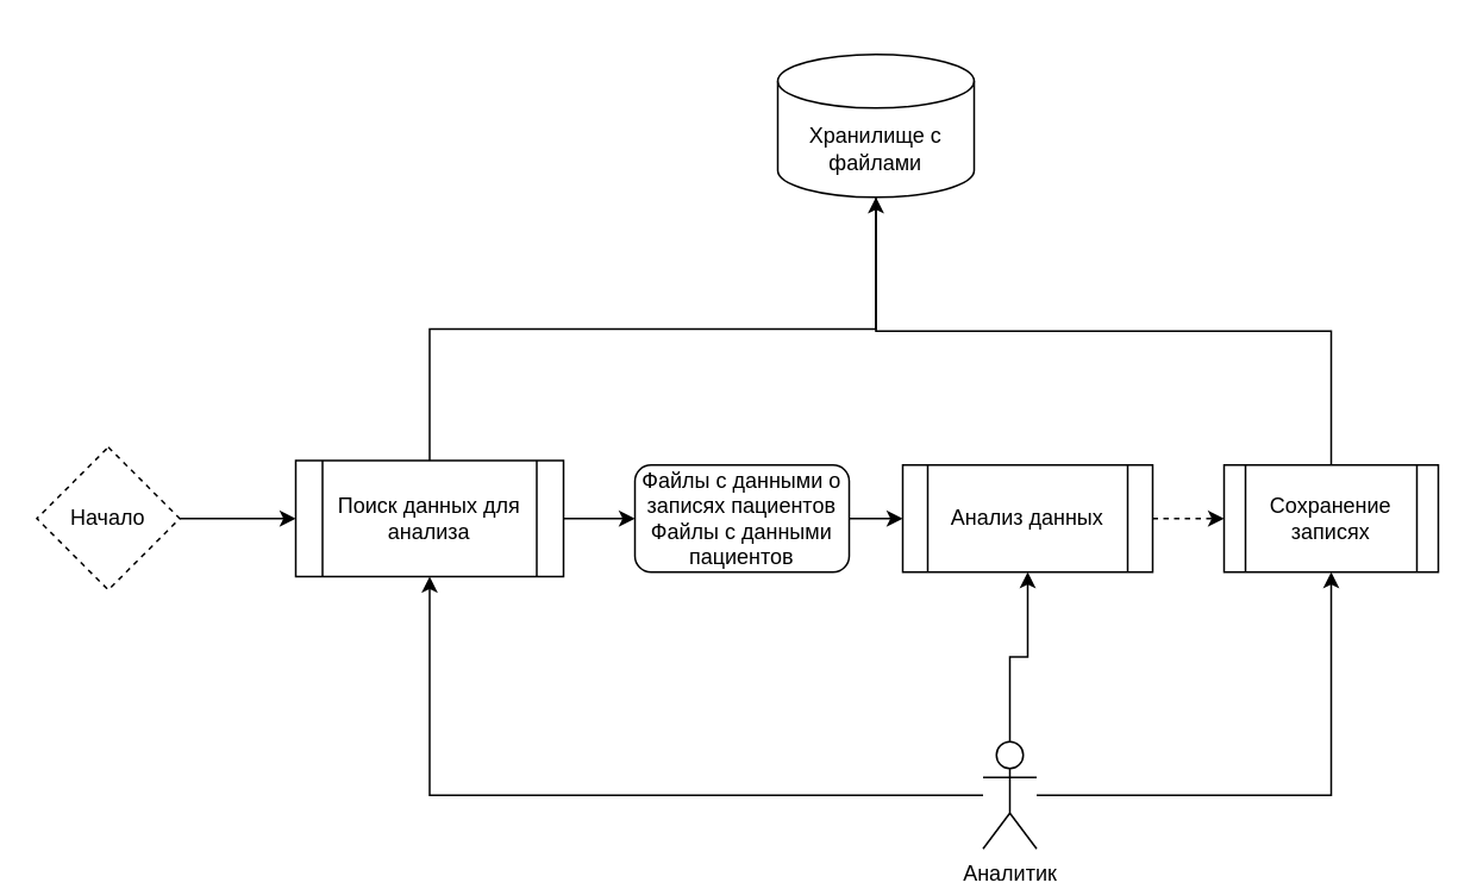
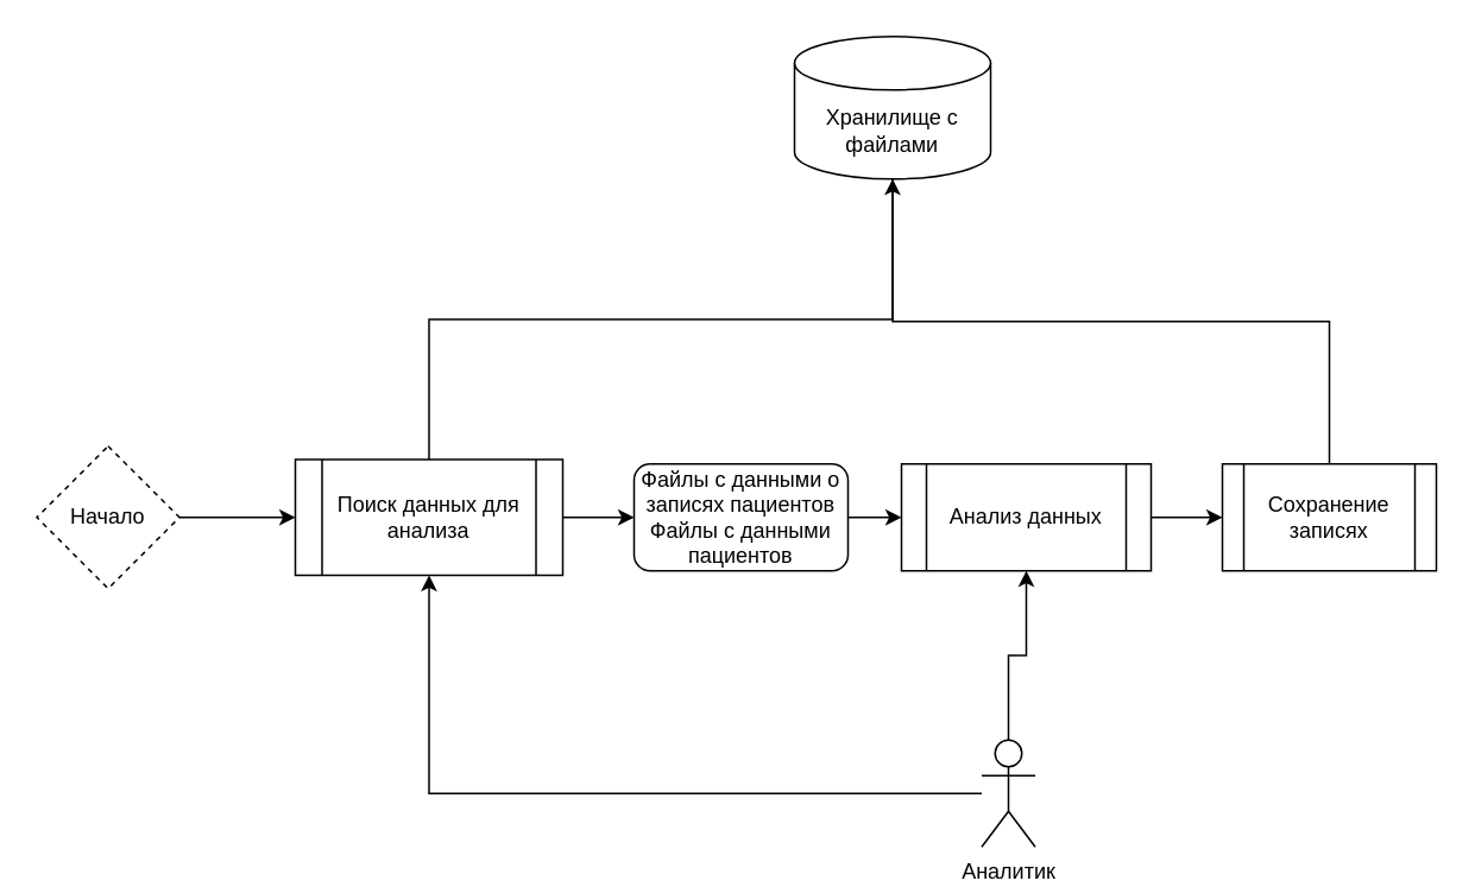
  <mxCell id="0" />
  <mxCell id="1" parent="0" />
  <mxCell id="2" style="edgeStyle=orthogonalEdgeStyle;rounded=0;orthogonalLoop=1;jettySize=auto;html=1;exitX=1;exitY=0.5;exitDx=0;exitDy=0;entryX=0;entryY=0.5;entryDx=0;entryDy=0;" edge="1" parent="1" source="11" target="8"><mxGeometry relative="1" as="geometry"><mxPoint x="-155" y="290" as="sourcePoint" /><mxPoint x="-80" y="290" as="targetPoint" /></mxGeometry></mxCell>
  <mxCell id="3" style="edgeStyle=orthogonalEdgeStyle;rounded=0;orthogonalLoop=1;jettySize=auto;html=1;" edge="1" parent="1" source="6" target="8"><mxGeometry relative="1" as="geometry" /></mxCell>
  <mxCell id="4" style="edgeStyle=orthogonalEdgeStyle;rounded=0;orthogonalLoop=1;jettySize=auto;html=1;entryX=0.5;entryY=1;entryDx=0;entryDy=0;" edge="1" parent="1" source="6" target="13"><mxGeometry relative="1" as="geometry" /></mxCell>
- <mxCell id="5" style="edgeStyle=orthogonalEdgeStyle;rounded=0;orthogonalLoop=1;jettySize=auto;html=1;entryX=0.5;entryY=1;entryDx=0;entryDy=0;" edge="1" parent="1" source="6" target="14"><mxGeometry relative="1" as="geometry" /></mxCell>
  <mxCell id="6" value="&lt;span style=&quot;text-wrap-mode: wrap;&quot;&gt;Аналитик&lt;/span&gt;" style="shape=umlActor;verticalLabelPosition=bottom;verticalAlign=top;html=1;outlineConnect=0;" vertex="1" parent="1"><mxGeometry x="550" y="415" width="30" height="60" as="geometry" /></mxCell>
  <mxCell id="7" style="edgeStyle=orthogonalEdgeStyle;rounded=0;orthogonalLoop=1;jettySize=auto;html=1;entryX=0;entryY=0.5;entryDx=0;entryDy=0;" edge="1" parent="1" source="8" target="17"><mxGeometry relative="1" as="geometry" /></mxCell>
  <mxCell id="8" value="Поиск данных для анализа" style="shape=process;whiteSpace=wrap;html=1;backgroundOutline=1;" vertex="1" parent="1"><mxGeometry x="165" y="257.5" width="150" height="65" as="geometry" /></mxCell>
- <mxCell id="9" value="Хранилище с файлами" style="shape=cylinder3;whiteSpace=wrap;html=1;boundedLbl=1;backgroundOutline=1;size=15;" vertex="1" parent="1"><mxGeometry x="435" y="30" width="110" height="80" as="geometry" /></mxCell>
+ <mxCell id="9" value="Хранилище с файлами" style="shape=cylinder3;whiteSpace=wrap;html=1;boundedLbl=1;backgroundOutline=1;size=15;" vertex="1" parent="1"><mxGeometry x="445" y="20" width="110" height="80" as="geometry" /></mxCell>
  <mxCell id="10" style="edgeStyle=orthogonalEdgeStyle;rounded=0;orthogonalLoop=1;jettySize=auto;html=1;entryX=0.5;entryY=1;entryDx=0;entryDy=0;entryPerimeter=0;exitX=0.5;exitY=0;exitDx=0;exitDy=0;endArrow=none;" edge="1" parent="1" source="8" target="9"><mxGeometry relative="1" as="geometry" /></mxCell>
  <mxCell id="11" value="Начало" style="rhombus;whiteSpace=wrap;html=1;dashed=1;" vertex="1" parent="1"><mxGeometry x="20" y="250" width="80" height="80" as="geometry" /></mxCell>
- <mxCell id="12" style="edgeStyle=orthogonalEdgeStyle;rounded=0;orthogonalLoop=1;jettySize=auto;html=1;entryX=0;entryY=0.5;entryDx=0;entryDy=0;dashed=1;" edge="1" parent="1" source="13" target="14"><mxGeometry relative="1" as="geometry" /></mxCell>
+ <mxCell id="12" style="edgeStyle=orthogonalEdgeStyle;rounded=0;orthogonalLoop=1;jettySize=auto;html=1;entryX=0;entryY=0.5;entryDx=0;entryDy=0;" edge="1" parent="1" source="13" target="14"><mxGeometry relative="1" as="geometry" /></mxCell>
  <mxCell id="13" value="Анализ данных" style="shape=process;whiteSpace=wrap;html=1;backgroundOutline=1;" vertex="1" parent="1"><mxGeometry x="505" y="260" width="140" height="60" as="geometry" /></mxCell>
  <mxCell id="14" value="Сохранение записях" style="shape=process;whiteSpace=wrap;html=1;backgroundOutline=1;" vertex="1" parent="1"><mxGeometry x="685" y="260" width="120" height="60" as="geometry" /></mxCell>
  <mxCell id="15" style="edgeStyle=orthogonalEdgeStyle;rounded=0;orthogonalLoop=1;jettySize=auto;html=1;entryX=0.5;entryY=1;entryDx=0;entryDy=0;entryPerimeter=0;exitX=0.5;exitY=0;exitDx=0;exitDy=0;" edge="1" parent="1" source="14" target="9"><mxGeometry relative="1" as="geometry" /></mxCell>
  <mxCell id="16" value="" style="edgeStyle=orthogonalEdgeStyle;rounded=0;orthogonalLoop=1;jettySize=auto;html=1;" edge="1" parent="1" source="17" target="13"><mxGeometry relative="1" as="geometry" /></mxCell>
  <mxCell id="17" value="Файлы с данными о записях пациентов&lt;br&gt;Файлы с данными пациентов" style="rounded=1;whiteSpace=wrap;html=1;" vertex="1" parent="1"><mxGeometry x="355" y="260" width="120" height="60" as="geometry" /></mxCell>
